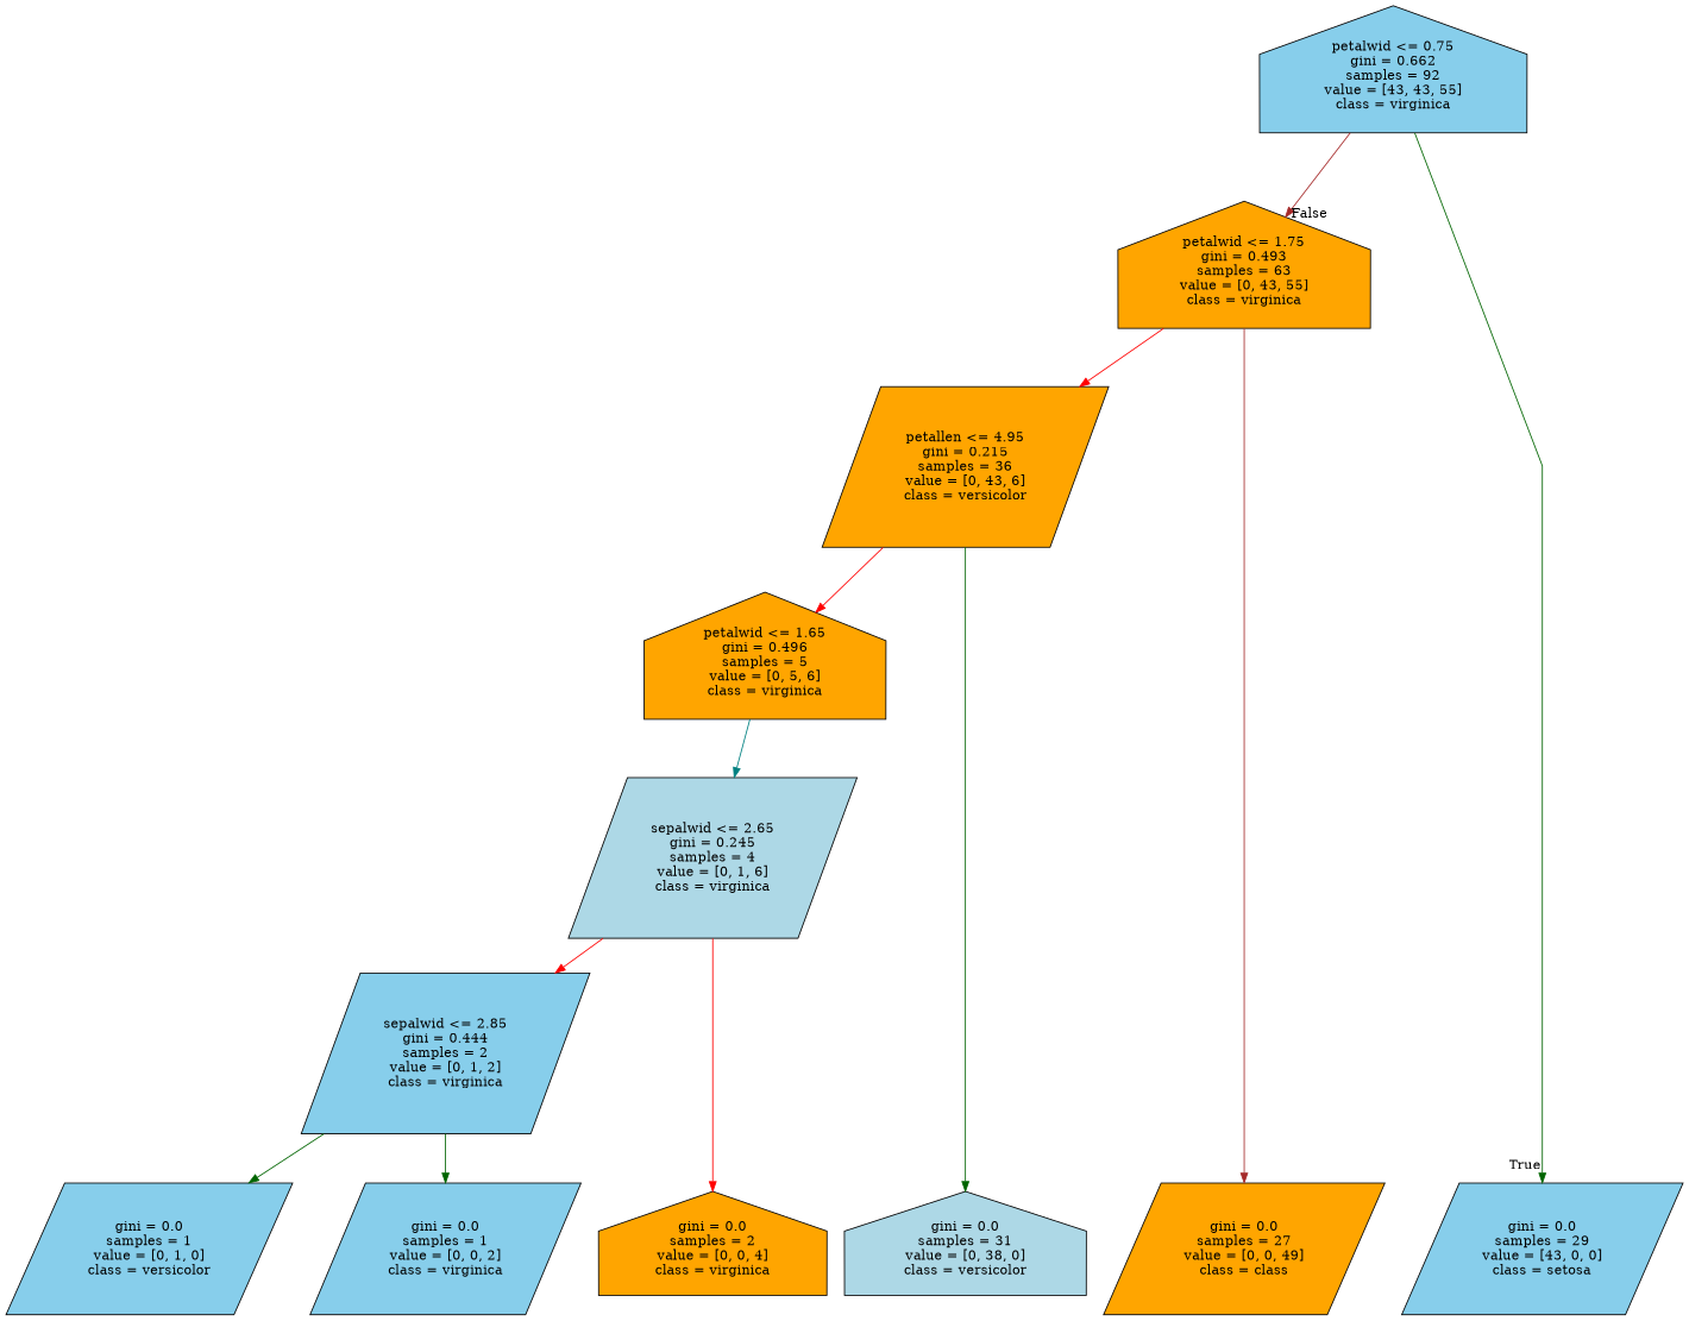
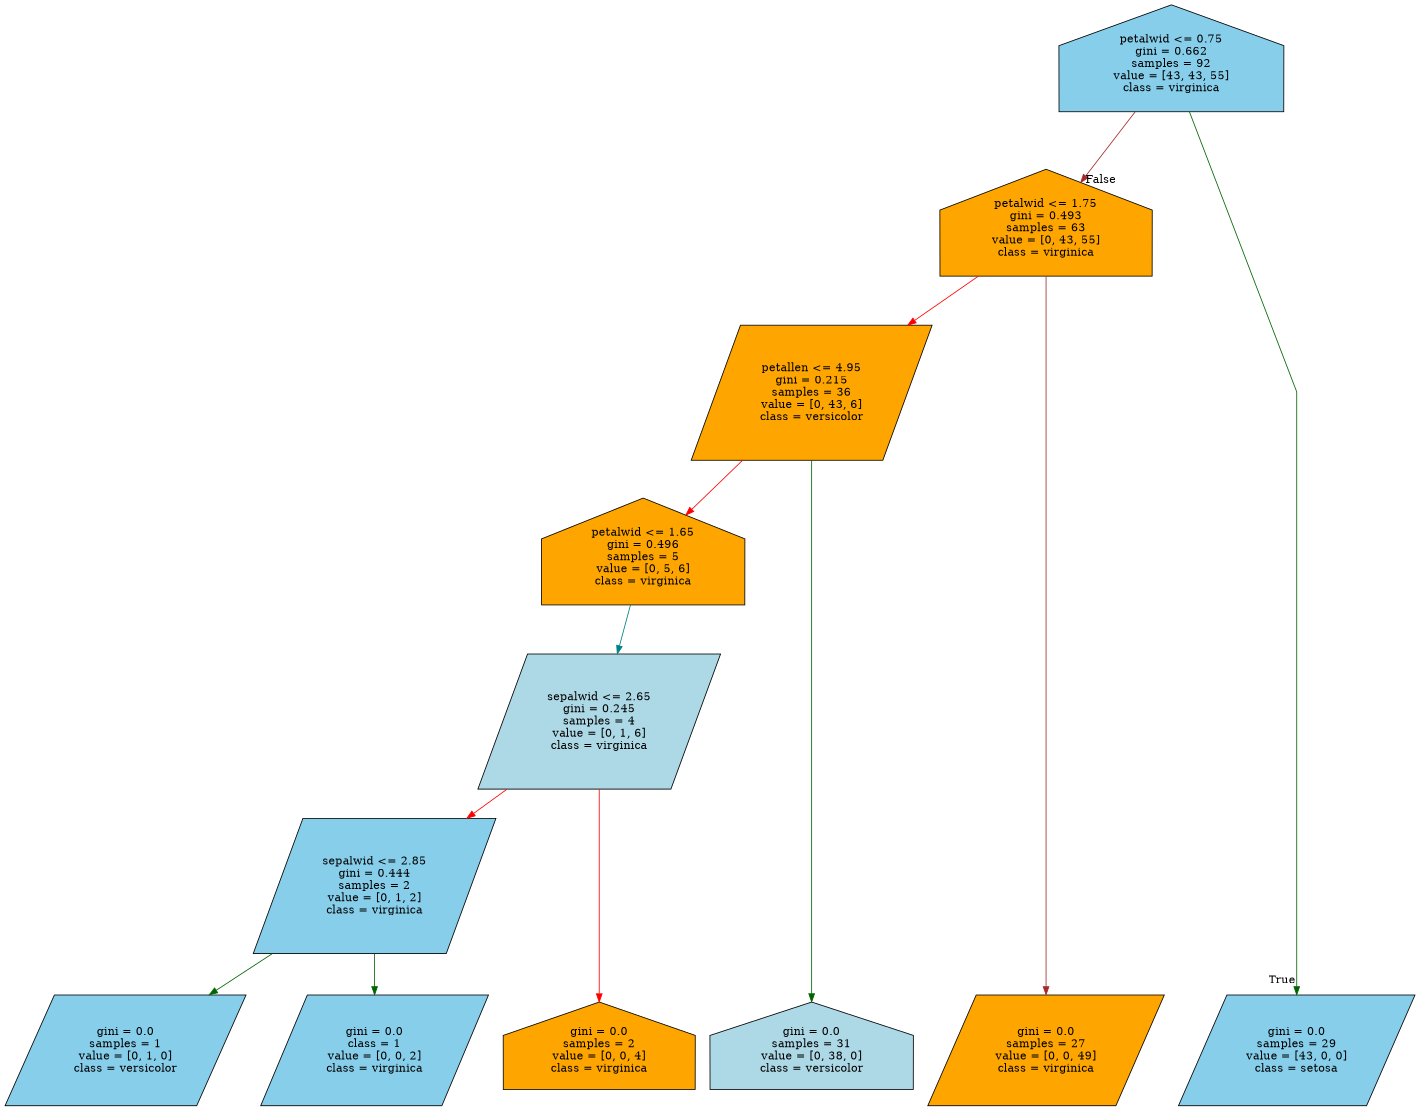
  digraph {
    ranksep=equally
    splines=polyline
    node [color=black fillcolor=skyblue shape=parallelogram style=filled]
    edge [color=darkgreen]
    n1 [label="petalwid <= 0.75\ngini = 0.662\nsamples = 92\nvalue = [43, 43, 55]\nclass = virginica" shape=house]
    n2 [fillcolor=orange label="petalwid <= 1.75\ngini = 0.493\nsamples = 63\nvalue = [0, 43, 55]\nclass = virginica" shape=house]
    n3 [fillcolor=orange label="petallen <= 4.95\ngini = 0.215\nsamples = 36\nvalue = [0, 43, 6]\nclass = versicolor"]
    n4 [fillcolor=orange label="petalwid <= 1.65\ngini = 0.496\nsamples = 5\nvalue = [0, 5, 6]\nclass = virginica" shape=house]
    n5 [fillcolor=lightblue label="sepalwid <= 2.65\ngini = 0.245\nsamples = 4\nvalue = [0, 1, 6]\nclass = virginica"]
    n6 [label="sepalwid <= 2.85\ngini = 0.444\nsamples = 2\nvalue = [0, 1, 2]\nclass = virginica"]
    n7 [label="gini = 0.0\nsamples = 29\nvalue = [43, 0, 0]\nclass = setosa"]
    n8 [fillcolor=lightblue label="gini = 0.0\nsamples = 31\nvalue = [0, 38, 0]\nclass = versicolor" shape=house]
    n9 [fillcolor=orange label="gini = 0.0\nsamples = 2\nvalue = [0, 0, 4]\nclass = virginica" shape=house]
    n10 [label="gini = 0.0\nsamples = 1\nvalue = [0, 1, 0]\nclass = versicolor"]
-   n11 [label="gini = 0.0\nsamples = 1\nvalue = [0, 0, 2]\nclass = virginica"]
-   n12 [fillcolor=orange label="gini = 0.0\nsamples = 27\nvalue = [0, 0, 49]\nclass = class"]
+   n11 [label="gini = 0.0\nclass = 1\nvalue = [0, 0, 2]\nclass = virginica"]
+   n12 [fillcolor=orange label="gini = 0.0\nsamples = 27\nvalue = [0, 0, 49]\nclass = virginica"]
    subgraph sub_1 {
      rank=same
      n1
    }
    subgraph sub_2 {
      rank=same
      n2
    }
    subgraph sub_3 {
      rank=same
      n3
    }
    subgraph sub_4 {
      rank=same
      n4
    }
    subgraph sub_5 {
      rank=same
      n5
    }
    subgraph sub_6 {
      rank=same
      n6
    }
    subgraph sub_7 {
      rank=same
      n7
      n8
      n9
      n10
      n11
      n12
    }
    n1 -> n2 [color=brown headlabel=False labelangle=-45 labeldistance=2.5]
    n1 -> n7 [headlabel=True labelangle=45 labeldistance=2.5]
    n2 -> n3 [color=red]
    n2 -> n12 [color=brown]
    n3 -> n4 [color=red]
    n3 -> n8
    n4 -> n5 [color=teal]
    n5 -> n6 [color=red]
    n5 -> n9 [color=red]
    n6 -> n10
    n6 -> n11
  }
